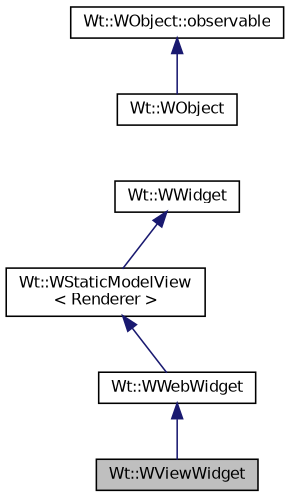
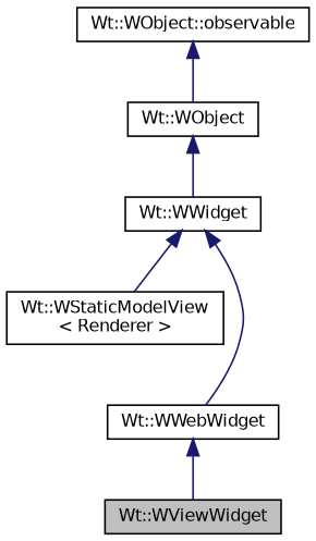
  digraph {
    node [color=black fillcolor=white fontname=Helvetica fontsize=10 shape=record style=filled]
    edge [color=midnightblue dir=back fontname=Helvetica fontsize=10 labelfontname=Helvetica labelfontsize=10 style=solid]
    n1 [fillcolor=grey75 fontcolor=black height=0.2 label="Wt::WViewWidget" width=0.4]
    n2 [height=0.2 label="Wt::WStaticModelView\l\< Renderer \>" width=0.4]
    n3 [height=0.2 label="Wt::WWebWidget" width=0.4]
    n4 [height=0.2 label="Wt::WWidget" width=0.4]
    n5 [height=0.2 label="Wt::WObject" width=0.4]
    n6 [height=0.2 label="Wt::WObject::observable" width=0.4]
    n3 -> n1
    n4 -> n2
-   n2 -> n3
+   n4 -> n3
+   n5 -> n4
    n6 -> n5
  }
